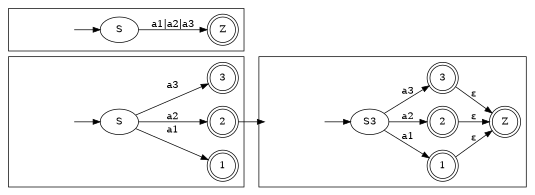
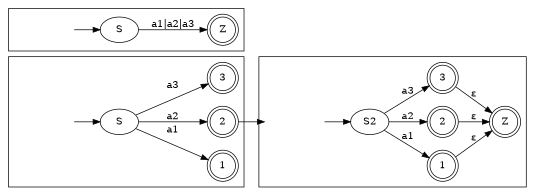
  digraph {
    compound=true
    rankdir=LR
    node [shape=doublecircle type=circle]
    n1 [label=1]
    n2 [label=2]
    n3 [label=3]
    begin1 [style=invis shape=""]
    n5 [label=S shape=""]
    n6 [label=S shape=""]
    n7 [label=Z]
    begin3 [style=invis shape=""]
    n9 [label=1]
    Z
    n11 [label=2]
    n12 [label=3]
    begin2 [style=invis shape=""]
-   n14 [label=S3 shape=""]
+   n14 [label=S2 shape=""]
    subgraph cluster_1 {
      n1
      n2
      n3
      begin1
      n5
    }
    subgraph cluster_2 {
      n6
      n7
      begin3
    }
    subgraph cluster_3 {
      n9
      Z
      n11
      n12
      begin2
      n14
    }
    n2 -> begin2
    begin1 -> n5
    n5 -> n1 [label=a1]
    n5 -> n2 [label=a2]
    n5 -> n3 [label=a3]
    n6 -> n7 [label="a1|a2|a3"]
    begin3 -> n6
    n9 -> Z [label="ε"]
    n11 -> Z [label="ε"]
    n12 -> Z [label="ε"]
    begin2 -> n14
    n14 -> n9 [label=a1]
    n14 -> n11 [label=a2]
    n14 -> n12 [label=a3]
  }
